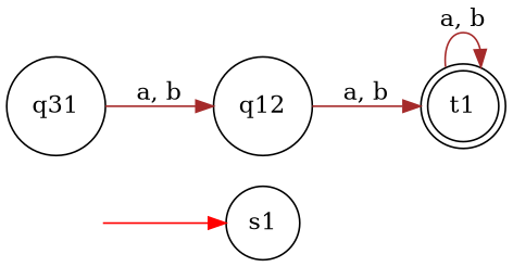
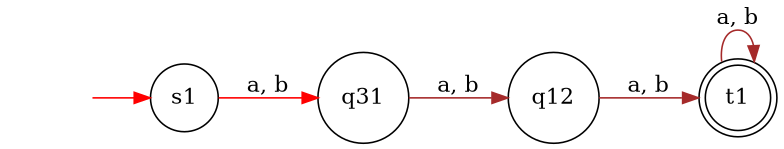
  digraph {
    rankdir=LR
    node [shape=circle]
    edge [color=brown]
    "" [shape=none]
    s1
    n3 [label=q31]
    t1 [shape=doublecircle]
    q12
    "" -> s1 [color=red]
+   s1 -> n3 [color=red label="a, b"]
    n3 -> q12 [label="a, b"]
    t1 -> t1 [label="a, b"]
    q12 -> t1 [label="a, b"]
  }
